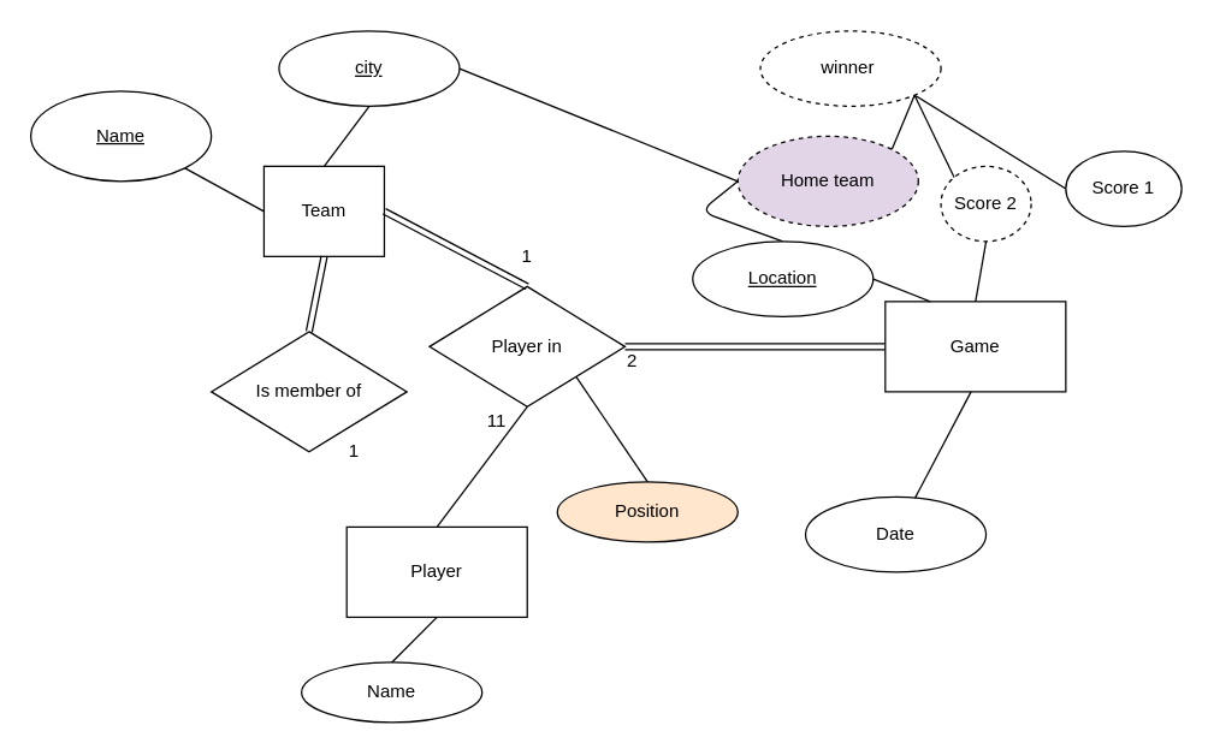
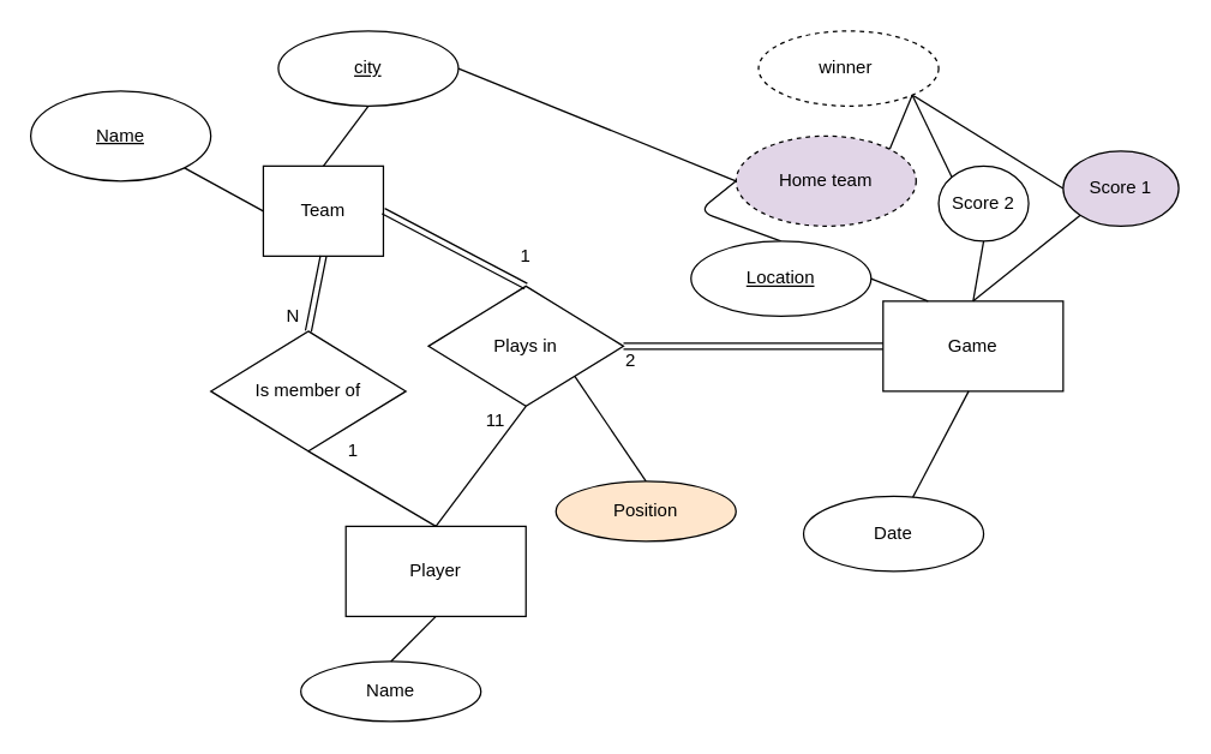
  <mxCell id="0" />
  <mxCell id="1" parent="0" />
  <mxCell id="2" value="Player" style="rounded=0;whiteSpace=wrap;html=1;" vertex="1" parent="1"><mxGeometry x="230" y="350" width="120" height="60" as="geometry" /></mxCell>
  <mxCell id="3" value="Team" style="rounded=0;whiteSpace=wrap;html=1;" vertex="1" parent="1"><mxGeometry x="175" y="110" width="80" height="60" as="geometry" /></mxCell>
  <mxCell id="4" value="Game" style="rounded=0;whiteSpace=wrap;html=1;" vertex="1" parent="1"><mxGeometry x="588" y="200" width="120" height="60" as="geometry" /></mxCell>
- <mxCell id="5" value="Score 2" style="ellipse;whiteSpace=wrap;html=1;dashed=1;" vertex="1" parent="1"><mxGeometry x="625" y="110" width="60" height="50" as="geometry" /></mxCell>
+ <mxCell id="5" value="Score 2" style="ellipse;whiteSpace=wrap;html=1;" vertex="1" parent="1"><mxGeometry x="625" y="110" width="60" height="50" as="geometry" /></mxCell>
  <mxCell id="6" value="" style="endArrow=none;html=1;exitX=0.5;exitY=0;exitDx=0;exitDy=0;entryX=0;entryY=0.5;entryDx=0;entryDy=0;" edge="1" parent="1" source="21" target="31"><mxGeometry width="50" height="50" relative="1" as="geometry"><mxPoint x="385" y="380" as="sourcePoint" /><mxPoint x="692" y="310" as="targetPoint" /><Array as="points"><mxPoint x="465" y="140" /></Array></mxGeometry></mxCell>
  <mxCell id="7" value="Name" style="ellipse;whiteSpace=wrap;html=1;" vertex="1" parent="1"><mxGeometry x="200" y="440" width="120" height="40" as="geometry" /></mxCell>
  <mxCell id="8" value="" style="endArrow=none;html=1;exitX=1;exitY=1;exitDx=0;exitDy=0;entryX=0.5;entryY=0;entryDx=0;entryDy=0;" edge="1" parent="1" source="11" target="9"><mxGeometry width="50" height="50" relative="1" as="geometry"><mxPoint x="620" y="360" as="sourcePoint" /><mxPoint x="290" y="440" as="targetPoint" /></mxGeometry></mxCell>
  <mxCell id="9" value="Position" style="ellipse;whiteSpace=wrap;html=1;fillColor=#ffe6cc;" vertex="1" parent="1"><mxGeometry x="370" y="320" width="120" height="40" as="geometry" /></mxCell>
  <mxCell id="10" value="Is member of" style="rhombus;whiteSpace=wrap;html=1;" vertex="1" parent="1"><mxGeometry x="140" y="220" width="130" height="80" as="geometry" /></mxCell>
- <mxCell id="11" value="Player in" style="rhombus;whiteSpace=wrap;html=1;" vertex="1" parent="1"><mxGeometry x="285" y="190" width="130" height="80" as="geometry" /></mxCell>
+ <mxCell id="11" value="Plays in" style="rhombus;whiteSpace=wrap;html=1;" vertex="1" parent="1"><mxGeometry x="285" y="190" width="130" height="80" as="geometry" /></mxCell>
  <mxCell id="12" value="11" style="text;html=1;strokeColor=none;fillColor=none;align=center;verticalAlign=middle;whiteSpace=wrap;rounded=0;" vertex="1" parent="1"><mxGeometry x="310" y="270" width="40" height="20" as="geometry" /></mxCell>
  <mxCell id="13" value="" style="shape=link;endArrow=classic;startArrow=classic;html=1;exitX=0.5;exitY=1;exitDx=0;exitDy=0;entryX=0.5;entryY=0;entryDx=0;entryDy=0;" edge="1" parent="1" source="3" target="10"><mxGeometry width="100" height="100" relative="1" as="geometry"><mxPoint x="205" y="290" as="sourcePoint" /><mxPoint x="160" y="290" as="targetPoint" /></mxGeometry></mxCell>
+ <mxCell id="14" value="" style="endArrow=none;html=1;entryX=0.5;entryY=0;entryDx=0;entryDy=0;exitX=0.5;exitY=1;exitDx=0;exitDy=0;" edge="1" parent="1" source="10" target="2"><mxGeometry width="50" height="50" relative="1" as="geometry"><mxPoint x="485" y="360" as="sourcePoint" /><mxPoint x="340" y="470" as="targetPoint" /></mxGeometry></mxCell>
  <mxCell id="15" value="" style="endArrow=none;html=1;exitX=0.5;exitY=1;exitDx=0;exitDy=0;entryX=0.5;entryY=0;entryDx=0;entryDy=0;" edge="1" parent="1" source="2" target="7"><mxGeometry width="50" height="50" relative="1" as="geometry"><mxPoint x="370" y="400" as="sourcePoint" /><mxPoint x="450" y="470" as="targetPoint" /></mxGeometry></mxCell>
  <mxCell id="16" value="1" style="text;html=1;strokeColor=none;fillColor=none;align=center;verticalAlign=middle;whiteSpace=wrap;rounded=0;" vertex="1" parent="1"><mxGeometry x="330" y="160" width="40" height="20" as="geometry" /></mxCell>
  <mxCell id="17" value="2" style="text;html=1;strokeColor=none;fillColor=none;align=center;verticalAlign=middle;whiteSpace=wrap;rounded=0;" vertex="1" parent="1"><mxGeometry x="400" y="230" width="40" height="20" as="geometry" /></mxCell>
  <mxCell id="18" value="" style="shape=link;endArrow=classic;startArrow=classic;html=1;exitX=0;exitY=0.5;exitDx=0;exitDy=0;entryX=1;entryY=0.5;entryDx=0;entryDy=0;" edge="1" parent="1" source="4" target="11"><mxGeometry width="100" height="100" relative="1" as="geometry"><mxPoint x="278" y="230" as="sourcePoint" /><mxPoint x="513" y="190" as="targetPoint" /></mxGeometry></mxCell>
  <mxCell id="19" value="" style="shape=link;endArrow=classic;startArrow=classic;html=1;exitX=0.5;exitY=0;exitDx=0;exitDy=0;entryX=1;entryY=0.5;entryDx=0;entryDy=0;" edge="1" parent="1" source="11" target="3"><mxGeometry width="100" height="100" relative="1" as="geometry"><mxPoint x="375" y="129.5" as="sourcePoint" /><mxPoint x="320" y="129.5" as="targetPoint" /></mxGeometry></mxCell>
+ <mxCell id="20" value="N" style="text;html=1;strokeColor=none;fillColor=none;align=center;verticalAlign=middle;whiteSpace=wrap;rounded=0;" vertex="1" parent="1"><mxGeometry x="175" y="200" width="40" height="20" as="geometry" /></mxCell>
  <mxCell id="21" value="&lt;u&gt;Location&lt;/u&gt;" style="ellipse;whiteSpace=wrap;html=1;" vertex="1" parent="1"><mxGeometry x="460" y="160" width="120" height="50" as="geometry" /></mxCell>
  <mxCell id="22" value="Date" style="ellipse;whiteSpace=wrap;html=1;" vertex="1" parent="1"><mxGeometry x="535" y="330" width="120" height="50" as="geometry" /></mxCell>
  <mxCell id="23" value="" style="endArrow=none;html=1;exitX=0.25;exitY=0;exitDx=0;exitDy=0;entryX=1;entryY=0.5;entryDx=0;entryDy=0;" edge="1" parent="1" source="4" target="21"><mxGeometry width="50" height="50" relative="1" as="geometry"><mxPoint x="665" y="270" as="sourcePoint" /><mxPoint x="691.923" y="313.077" as="targetPoint" /></mxGeometry></mxCell>
  <mxCell id="24" value="" style="endArrow=none;html=1;" edge="1" parent="1" target="22"><mxGeometry width="50" height="50" relative="1" as="geometry"><mxPoint x="645" y="260" as="sourcePoint" /><mxPoint x="625" y="390" as="targetPoint" /></mxGeometry></mxCell>
  <mxCell id="25" value="&lt;u&gt;Name&lt;/u&gt;" style="ellipse;whiteSpace=wrap;html=1;" vertex="1" parent="1"><mxGeometry x="20" y="60" width="120" height="60" as="geometry" /></mxCell>
  <mxCell id="26" value="" style="endArrow=none;html=1;entryX=1;entryY=1;entryDx=0;entryDy=0;exitX=0;exitY=0.5;exitDx=0;exitDy=0;" edge="1" parent="1" source="3" target="25"><mxGeometry width="50" height="50" relative="1" as="geometry"><mxPoint x="240" y="100" as="sourcePoint" /><mxPoint x="546.676" y="214.867" as="targetPoint" /></mxGeometry></mxCell>
  <mxCell id="27" value="&lt;u&gt;city&lt;/u&gt;" style="ellipse;whiteSpace=wrap;html=1;" vertex="1" parent="1"><mxGeometry x="185" y="20" width="120" height="50" as="geometry" /></mxCell>
  <mxCell id="28" value="" style="endArrow=none;html=1;entryX=0.5;entryY=1;entryDx=0;entryDy=0;exitX=0.5;exitY=0;exitDx=0;exitDy=0;" edge="1" parent="1" source="3" target="27"><mxGeometry width="50" height="50" relative="1" as="geometry"><mxPoint x="210" y="140" as="sourcePoint" /><mxPoint x="132.426" y="118.284" as="targetPoint" /></mxGeometry></mxCell>
  <mxCell id="29" value="" style="endArrow=none;html=1;entryX=0.5;entryY=0;entryDx=0;entryDy=0;exitX=0.5;exitY=1;exitDx=0;exitDy=0;" edge="1" parent="1" source="11" target="2"><mxGeometry width="50" height="50" relative="1" as="geometry"><mxPoint x="215" y="310" as="sourcePoint" /><mxPoint x="270" y="360" as="targetPoint" /></mxGeometry></mxCell>
  <mxCell id="30" value="1" style="text;html=1;strokeColor=none;fillColor=none;align=center;verticalAlign=middle;whiteSpace=wrap;rounded=0;" vertex="1" parent="1"><mxGeometry x="215" y="290" width="40" height="20" as="geometry" /></mxCell>
  <mxCell id="31" value="Home team" style="ellipse;whiteSpace=wrap;html=1;dashed=1;fillColor=#e1d5e7;" vertex="1" parent="1"><mxGeometry x="490" y="90" width="120" height="60" as="geometry" /></mxCell>
- <mxCell id="32" value="Score 1" style="ellipse;whiteSpace=wrap;html=1;" vertex="1" parent="1"><mxGeometry x="708" y="100" width="77" height="50" as="geometry" /></mxCell>
+ <mxCell id="32" value="Score 1" style="ellipse;whiteSpace=wrap;html=1;fillColor=#e1d5e7;" vertex="1" parent="1"><mxGeometry x="708" y="100" width="77" height="50" as="geometry" /></mxCell>
  <mxCell id="33" value="" style="endArrow=none;html=1;exitX=0.5;exitY=1;exitDx=0;exitDy=0;entryX=0.5;entryY=0;entryDx=0;entryDy=0;" edge="1" parent="1" source="5" target="4"><mxGeometry width="50" height="50" relative="1" as="geometry"><mxPoint x="665" y="210" as="sourcePoint" /><mxPoint x="569.6" y="181.44" as="targetPoint" /></mxGeometry></mxCell>
+ <mxCell id="34" value="" style="endArrow=none;html=1;exitX=0;exitY=1;exitDx=0;exitDy=0;entryX=0.5;entryY=0;entryDx=0;entryDy=0;" edge="1" parent="1" source="32" target="4"><mxGeometry width="50" height="50" relative="1" as="geometry"><mxPoint x="685" y="155" as="sourcePoint" /><mxPoint x="645" y="200" as="targetPoint" /></mxGeometry></mxCell>
  <mxCell id="35" value="winner&amp;nbsp;" style="ellipse;whiteSpace=wrap;html=1;dashed=1;" vertex="1" parent="1"><mxGeometry x="505" y="20" width="120" height="50" as="geometry" /></mxCell>
  <mxCell id="36" value="" style="endArrow=none;html=1;exitX=0;exitY=0.5;exitDx=0;exitDy=0;entryX=1;entryY=1;entryDx=0;entryDy=0;" edge="1" parent="1" source="32" target="35"><mxGeometry width="50" height="50" relative="1" as="geometry"><mxPoint x="682.574" y="92.678" as="sourcePoint" /><mxPoint x="655" y="210" as="targetPoint" /></mxGeometry></mxCell>
  <mxCell id="37" value="" style="endArrow=none;html=1;exitX=1;exitY=0;exitDx=0;exitDy=0;entryX=1;entryY=1;entryDx=0;entryDy=0;" edge="1" parent="1" source="31" target="35"><mxGeometry width="50" height="50" relative="1" as="geometry"><mxPoint x="665" y="75" as="sourcePoint" /><mxPoint x="605" y="60" as="targetPoint" /></mxGeometry></mxCell>
  <mxCell id="38" value="" style="endArrow=none;html=1;exitX=0;exitY=0;exitDx=0;exitDy=0;entryX=1;entryY=1;entryDx=0;entryDy=0;" edge="1" parent="1" source="5" target="35"><mxGeometry width="50" height="50" relative="1" as="geometry"><mxPoint x="602.426" y="111.716" as="sourcePoint" /><mxPoint x="615" y="90" as="targetPoint" /></mxGeometry></mxCell>
  <mxCell id="39" value="" style="endArrow=none;html=1;entryX=1;entryY=0.5;entryDx=0;entryDy=0;exitX=0;exitY=0.5;exitDx=0;exitDy=0;" edge="1" parent="1" source="31" target="27"><mxGeometry width="50" height="50" relative="1" as="geometry"><mxPoint x="415" y="120" as="sourcePoint" /><mxPoint x="569.6" y="161.08" as="targetPoint" /></mxGeometry></mxCell>
